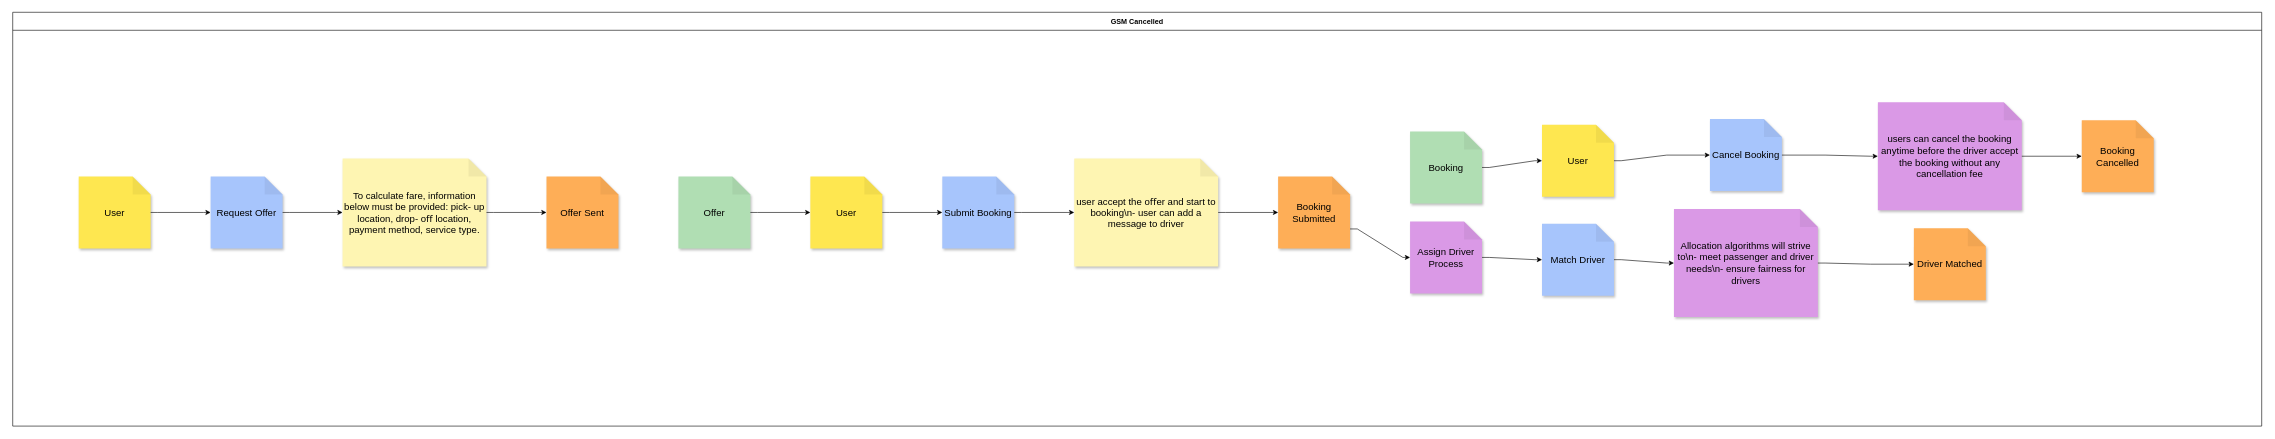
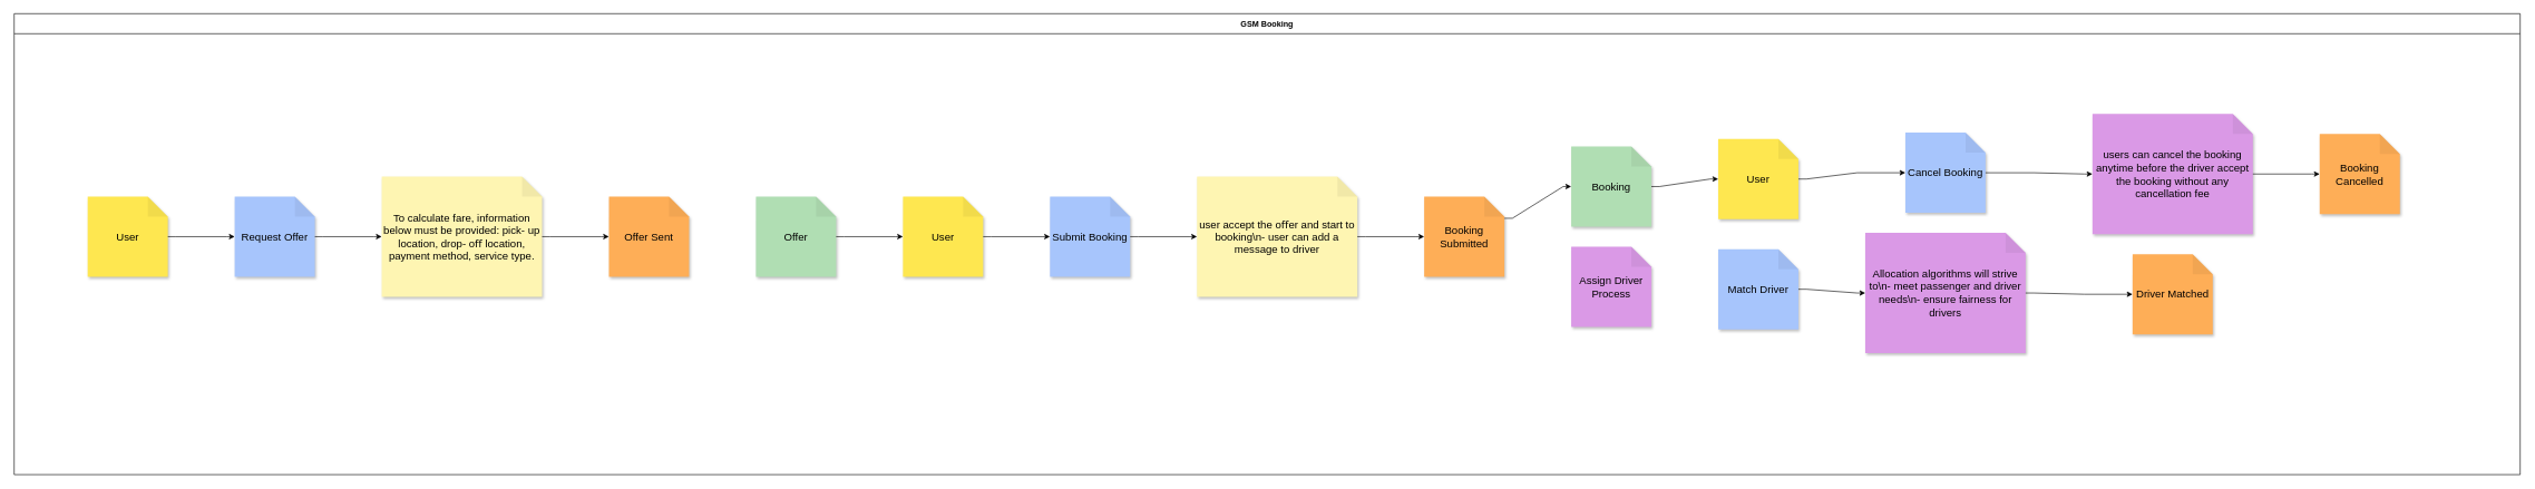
  <mxCell id="0" />
  <mxCell id="1" parent="0" />
- <mxCell id="2" value="GSM Cancelled" style="swimlane;startSize=30;horizontal=1;" parent="1" vertex="1"><mxGeometry y="20" width="3750" height="690" as="geometry" x="20" /></mxCell>
+ <mxCell id="2" value="GSM Booking" style="swimlane;startSize=30;horizontal=1;" parent="1" vertex="1"><mxGeometry y="20" width="3750" height="690" as="geometry" x="20" /></mxCell>
  <mxCell id="3" value="User" style="shape=note;whiteSpace=wrap;html=1;backgroundOutline=1;darkOpacity=0.05;fillColor=#fee750;strokeColor=none;fontSize=16;fontStyle=0;rotation=0;shadow=1;" parent="2" vertex="1"><mxGeometry x="110" y="273.75" width="120" height="120" as="geometry" /></mxCell>
  <mxCell id="4" value="User" style="shape=note;whiteSpace=wrap;html=1;backgroundOutline=1;darkOpacity=0.05;fillColor=#fee750;strokeColor=none;fontSize=16;fontStyle=0;rotation=0;shadow=1;" parent="2" vertex="1"><mxGeometry x="1330" y="273.75" width="120" height="120" as="geometry" /></mxCell>
  <mxCell id="5" value="User" style="shape=note;whiteSpace=wrap;html=1;backgroundOutline=1;darkOpacity=0.05;fillColor=#fee750;strokeColor=none;fontSize=16;fontStyle=0;rotation=0;shadow=1;" parent="2" vertex="1"><mxGeometry x="2550" y="187.5" width="120" height="120" as="geometry" /></mxCell>
  <mxCell id="6" value="Offer" style="shape=note;whiteSpace=wrap;html=1;backgroundOutline=1;darkOpacity=0.05;fillColor=#b0deb3;strokeColor=none;fontSize=16;fontStyle=0;rotation=0;shadow=1;" parent="2" vertex="1"><mxGeometry x="1110" y="273.75" width="120" height="120" as="geometry" /></mxCell>
  <mxCell id="7" value="Booking" style="shape=note;whiteSpace=wrap;html=1;backgroundOutline=1;darkOpacity=0.05;fillColor=#b0deb3;strokeColor=none;fontSize=16;fontStyle=0;rotation=0;shadow=1;" parent="2" vertex="1"><mxGeometry x="2330" y="198.75" width="120" height="120" as="geometry" /></mxCell>
  <mxCell id="8" value="Request Offer" style="shape=note;whiteSpace=wrap;html=1;backgroundOutline=1;darkOpacity=0.05;fillColor=#a7c5fc;strokeColor=none;fontSize=16;fontStyle=0;rotation=0;shadow=1;" parent="2" vertex="1"><mxGeometry x="330" y="273.75" width="120" height="120" as="geometry" /></mxCell>
  <mxCell id="9" value="Submit Booking" style="shape=note;whiteSpace=wrap;html=1;backgroundOutline=1;darkOpacity=0.05;fillColor=#a7c5fc;strokeColor=none;fontSize=16;fontStyle=0;rotation=0;shadow=1;" parent="2" vertex="1"><mxGeometry x="1550" y="273.75" width="120" height="120" as="geometry" /></mxCell>
  <mxCell id="10" value="Match Driver" style="shape=note;whiteSpace=wrap;html=1;backgroundOutline=1;darkOpacity=0.05;fillColor=#a7c5fc;strokeColor=none;fontSize=16;fontStyle=0;rotation=0;shadow=1;" parent="2" vertex="1"><mxGeometry x="2550" y="352.5" width="120" height="120" as="geometry" /></mxCell>
  <mxCell id="11" value="Cancel Booking" style="shape=note;whiteSpace=wrap;html=1;backgroundOutline=1;darkOpacity=0.05;fillColor=#a7c5fc;strokeColor=none;fontSize=16;fontStyle=0;rotation=0;shadow=1;" parent="2" vertex="1"><mxGeometry x="2830" y="178.125" width="120" height="120" as="geometry" /></mxCell>
  <mxCell id="12" value="To calculate fare, information below must be provided: pick- up location, drop- oﬀ location, payment method, service type." style="shape=note;whiteSpace=wrap;html=1;backgroundOutline=1;darkOpacity=0.05;fillColor=#fef5b2;strokeColor=none;fontSize=16;fontStyle=0;rotation=0;shadow=1;" parent="2" vertex="1"><mxGeometry x="550" y="243.75" width="240" height="180" as="geometry" /></mxCell>
  <mxCell id="13" value="user accept the oﬀer and start to booking\n- user can add a message to driver" style="shape=note;whiteSpace=wrap;html=1;backgroundOutline=1;darkOpacity=0.05;fillColor=#fef5b2;strokeColor=none;fontSize=16;fontStyle=0;rotation=0;shadow=1;" parent="2" vertex="1"><mxGeometry x="1770" y="243.75" width="240" height="180" as="geometry" /></mxCell>
  <mxCell id="14" value="Assign Driver Process" style="shape=note;whiteSpace=wrap;html=1;backgroundOutline=1;darkOpacity=0.05;fillColor=#da99e6;strokeColor=none;fontSize=16;fontStyle=0;rotation=0;shadow=1;" parent="2" vertex="1"><mxGeometry x="2330" y="348.75" width="120" height="120" as="geometry" /></mxCell>
  <mxCell id="15" value="Allocation algorithms will strive to\n- meet passenger and driver needs\n- ensure fairness for drivers" style="shape=note;whiteSpace=wrap;html=1;backgroundOutline=1;darkOpacity=0.05;fillColor=#da99e6;strokeColor=none;fontSize=16;fontStyle=0;rotation=0;shadow=1;" parent="2" vertex="1"><mxGeometry x="2770" y="328.125" width="240" height="180" as="geometry" /></mxCell>
  <mxCell id="16" value="users can cancel the booking anytime before the driver accept the booking without any cancellation fee" style="shape=note;whiteSpace=wrap;html=1;backgroundOutline=1;darkOpacity=0.05;fillColor=#da99e6;strokeColor=none;fontSize=16;fontStyle=0;rotation=0;shadow=1;" parent="2" vertex="1"><mxGeometry x="3110" y="150" width="240" height="180" as="geometry" /></mxCell>
  <mxCell id="17" value="Offer Sent" style="shape=note;whiteSpace=wrap;html=1;backgroundOutline=1;darkOpacity=0.05;fillColor=#feae57;strokeColor=none;fontSize=16;fontStyle=0;rotation=0;shadow=1;" parent="2" vertex="1"><mxGeometry x="890" y="273.75" width="120" height="120" as="geometry" /></mxCell>
  <mxCell id="18" value="Booking Submitted" style="shape=note;whiteSpace=wrap;html=1;backgroundOutline=1;darkOpacity=0.05;fillColor=#feae57;strokeColor=none;fontSize=16;fontStyle=0;rotation=0;shadow=1;" parent="2" vertex="1"><mxGeometry x="2110" y="273.75" width="120" height="120" as="geometry" /></mxCell>
  <mxCell id="19" value="Driver Matched" style="shape=note;whiteSpace=wrap;html=1;backgroundOutline=1;darkOpacity=0.05;fillColor=#feae57;strokeColor=none;fontSize=16;fontStyle=0;rotation=0;shadow=1;" parent="2" vertex="1"><mxGeometry x="3170" y="360" width="120" height="120" as="geometry" /></mxCell>
  <mxCell id="20" value="Booking Cancelled" style="shape=note;whiteSpace=wrap;html=1;backgroundOutline=1;darkOpacity=0.05;fillColor=#feae57;strokeColor=none;fontSize=16;fontStyle=0;rotation=0;shadow=1;" parent="2" vertex="1"><mxGeometry x="3450" y="180" width="120" height="120" as="geometry" /></mxCell>
  <mxCell id="21" style="edgeStyle=orthogonalEdgeStyle;rounded=0;orthogonalLoop=1;jettySize=auto;html=1;noEdgeStyle=1;orthogonal=1;" parent="2" source="3" target="8" edge="1"><mxGeometry relative="1" as="geometry"><Array as="points"><mxPoint x="242" y="333.75" /><mxPoint x="318" y="333.75" /></Array></mxGeometry></mxCell>
  <mxCell id="22" style="edgeStyle=orthogonalEdgeStyle;rounded=0;orthogonalLoop=1;jettySize=auto;html=1;noEdgeStyle=1;orthogonal=1;" parent="2" source="8" target="12" edge="1"><mxGeometry relative="1" as="geometry"><Array as="points"><mxPoint x="462" y="333.75" /><mxPoint x="538" y="333.75" /></Array></mxGeometry></mxCell>
  <mxCell id="23" style="edgeStyle=orthogonalEdgeStyle;rounded=0;orthogonalLoop=1;jettySize=auto;html=1;noEdgeStyle=1;orthogonal=1;" parent="2" source="12" target="17" edge="1"><mxGeometry relative="1" as="geometry"><Array as="points"><mxPoint x="802" y="333.75" /><mxPoint x="878" y="333.75" /></Array></mxGeometry></mxCell>
  <mxCell id="24" style="edgeStyle=orthogonalEdgeStyle;rounded=0;orthogonalLoop=1;jettySize=auto;html=1;noEdgeStyle=1;orthogonal=1;" parent="2" source="6" target="4" edge="1"><mxGeometry relative="1" as="geometry"><Array as="points"><mxPoint x="1242" y="333.75" /><mxPoint x="1318" y="333.75" /></Array></mxGeometry></mxCell>
  <mxCell id="25" style="edgeStyle=orthogonalEdgeStyle;rounded=0;orthogonalLoop=1;jettySize=auto;html=1;noEdgeStyle=1;orthogonal=1;" parent="2" source="4" target="9" edge="1"><mxGeometry relative="1" as="geometry"><Array as="points"><mxPoint x="1462" y="333.75" /><mxPoint x="1538" y="333.75" /></Array></mxGeometry></mxCell>
  <mxCell id="26" style="edgeStyle=orthogonalEdgeStyle;rounded=0;orthogonalLoop=1;jettySize=auto;html=1;noEdgeStyle=1;orthogonal=1;" parent="2" source="9" target="13" edge="1"><mxGeometry relative="1" as="geometry"><Array as="points"><mxPoint x="1682" y="333.75" /><mxPoint x="1758" y="333.75" /></Array></mxGeometry></mxCell>
  <mxCell id="27" style="edgeStyle=orthogonalEdgeStyle;rounded=0;orthogonalLoop=1;jettySize=auto;html=1;noEdgeStyle=1;orthogonal=1;" parent="2" source="13" target="18" edge="1"><mxGeometry relative="1" as="geometry"><Array as="points"><mxPoint x="2022" y="333.75" /><mxPoint x="2098" y="333.75" /></Array></mxGeometry></mxCell>
- <mxCell id="29" style="edgeStyle=orthogonalEdgeStyle;rounded=0;orthogonalLoop=1;jettySize=auto;html=1;noEdgeStyle=1;orthogonal=1;" parent="2" source="18" target="14" edge="1"><mxGeometry relative="1" as="geometry"><Array as="points"><mxPoint x="2242" y="361.25" /><mxPoint x="2318" y="408.75" /></Array></mxGeometry></mxCell>
- <mxCell id="30" style="edgeStyle=orthogonalEdgeStyle;rounded=0;orthogonalLoop=1;jettySize=auto;html=1;noEdgeStyle=1;orthogonal=1;" parent="2" source="14" target="10" edge="1"><mxGeometry relative="1" as="geometry"><Array as="points"><mxPoint x="2462" y="408.75" /><mxPoint x="2538" y="412.5" /></Array></mxGeometry></mxCell>
+ <mxCell id="28" style="edgeStyle=orthogonalEdgeStyle;rounded=0;orthogonalLoop=1;jettySize=auto;html=1;noEdgeStyle=1;orthogonal=1;" parent="2" source="18" target="7" edge="1"><mxGeometry relative="1" as="geometry"><Array as="points"><mxPoint x="2242" y="306.25" /><mxPoint x="2318" y="258.75" /></Array></mxGeometry></mxCell>
  <mxCell id="31" style="edgeStyle=orthogonalEdgeStyle;rounded=0;orthogonalLoop=1;jettySize=auto;html=1;noEdgeStyle=1;orthogonal=1;" parent="2" source="10" target="15" edge="1"><mxGeometry relative="1" as="geometry"><Array as="points"><mxPoint x="2682" y="412.5" /><mxPoint x="2758" y="418.125" /></Array></mxGeometry></mxCell>
  <mxCell id="32" style="edgeStyle=orthogonalEdgeStyle;rounded=0;orthogonalLoop=1;jettySize=auto;html=1;noEdgeStyle=1;orthogonal=1;" parent="2" source="15" target="19" edge="1"><mxGeometry relative="1" as="geometry"><Array as="points"><mxPoint x="3022" y="418.125" /><mxPoint x="3098" y="420" /></Array></mxGeometry></mxCell>
  <mxCell id="33" style="edgeStyle=orthogonalEdgeStyle;rounded=0;orthogonalLoop=1;jettySize=auto;html=1;noEdgeStyle=1;orthogonal=1;" parent="2" source="7" target="5" edge="1"><mxGeometry relative="1" as="geometry"><Array as="points"><mxPoint x="2462" y="258.75" /><mxPoint x="2538" y="247.5" /></Array></mxGeometry></mxCell>
  <mxCell id="34" style="edgeStyle=orthogonalEdgeStyle;rounded=0;orthogonalLoop=1;jettySize=auto;html=1;noEdgeStyle=1;orthogonal=1;" parent="2" source="5" target="11" edge="1"><mxGeometry relative="1" as="geometry"><Array as="points"><mxPoint x="2682" y="247.5" /><mxPoint x="2758" y="238.125" /></Array></mxGeometry></mxCell>
  <mxCell id="35" style="edgeStyle=orthogonalEdgeStyle;rounded=0;orthogonalLoop=1;jettySize=auto;html=1;noEdgeStyle=1;orthogonal=1;" parent="2" source="11" target="16" edge="1"><mxGeometry relative="1" as="geometry"><Array as="points"><mxPoint x="3022" y="238.125" /><mxPoint x="3098" y="240" /></Array></mxGeometry></mxCell>
  <mxCell id="36" style="edgeStyle=orthogonalEdgeStyle;rounded=0;orthogonalLoop=1;jettySize=auto;html=1;noEdgeStyle=1;orthogonal=1;" parent="2" source="16" target="20" edge="1"><mxGeometry relative="1" as="geometry"><Array as="points"><mxPoint x="3362" y="240" /><mxPoint x="3438" y="240" /></Array></mxGeometry></mxCell>
